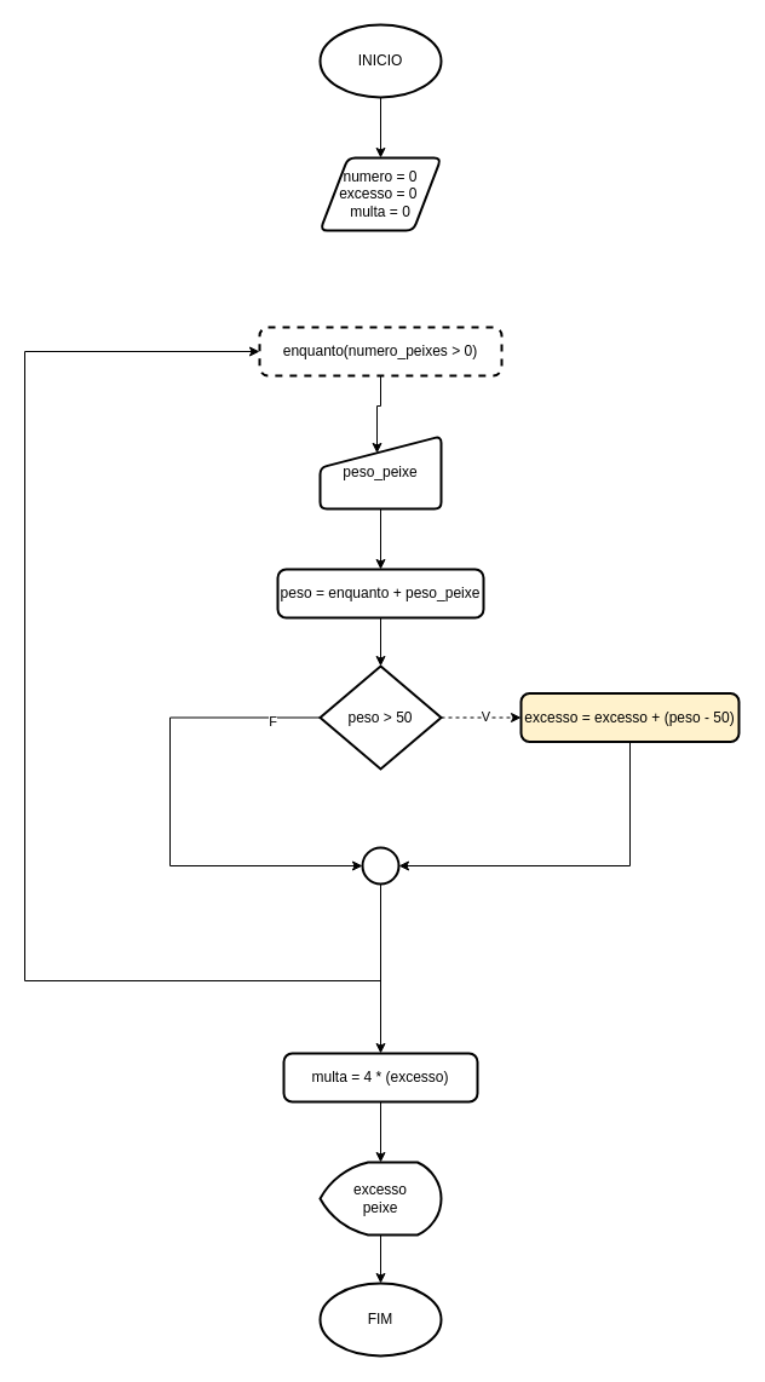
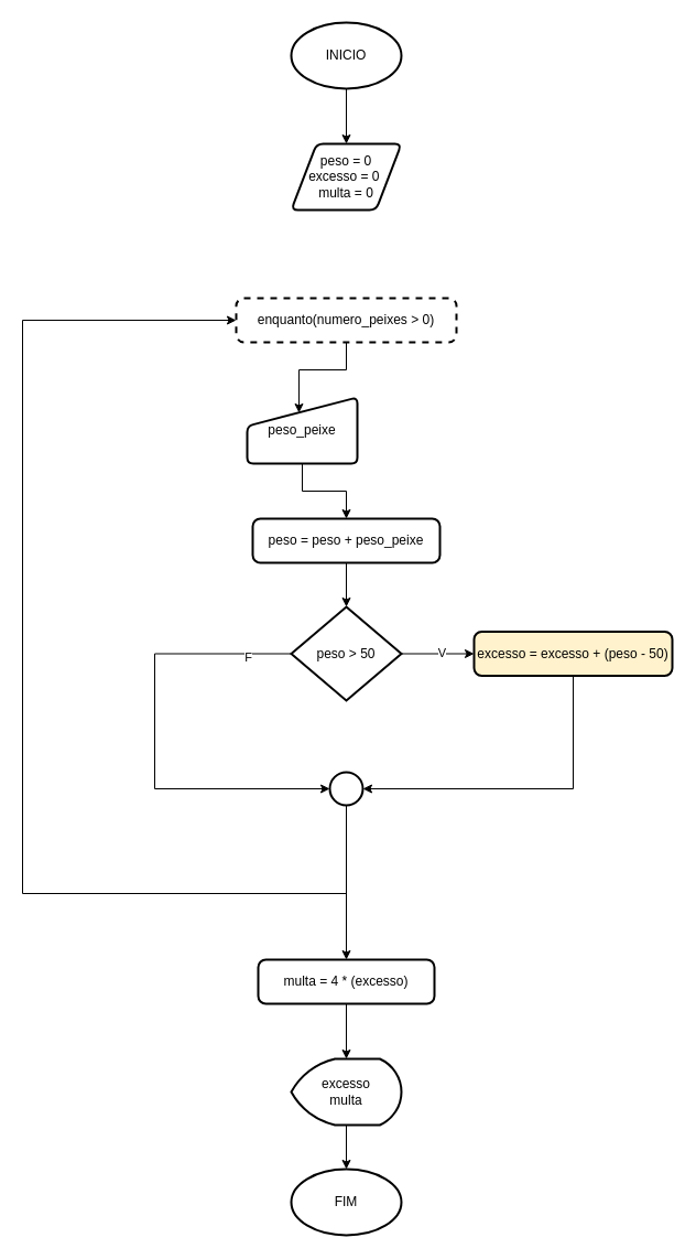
  <mxCell id="0" />
  <mxCell id="1" parent="0" />
  <mxCell id="2" style="edgeStyle=orthogonalEdgeStyle;rounded=0;orthogonalLoop=1;jettySize=auto;html=1;entryX=0.5;entryY=0;entryDx=0;entryDy=0;" edge="1" parent="1" source="3" target="5"><mxGeometry relative="1" as="geometry" /></mxCell>
  <mxCell id="3" value="INICIO" style="strokeWidth=2;html=1;shape=mxgraph.flowchart.start_1;whiteSpace=wrap;" vertex="1" parent="1"><mxGeometry x="264" y="20" width="100" height="60" as="geometry" /></mxCell>
  <mxCell id="4" value="FIM" style="strokeWidth=2;html=1;shape=mxgraph.flowchart.start_1;whiteSpace=wrap;" vertex="1" parent="1"><mxGeometry x="264" y="1060" width="100" height="60" as="geometry" /></mxCell>
- <mxCell id="5" value="numero = 0&lt;div&gt;excesso = 0&amp;nbsp;&lt;/div&gt;&lt;div&gt;multa = 0&lt;/div&gt;" style="shape=parallelogram;html=1;strokeWidth=2;perimeter=parallelogramPerimeter;whiteSpace=wrap;rounded=1;arcSize=12;size=0.23;" vertex="1" parent="1"><mxGeometry x="264" y="130" width="100" height="60" as="geometry" /></mxCell>
+ <mxCell id="5" value="peso = 0&lt;div&gt;excesso = 0&amp;nbsp;&lt;/div&gt;&lt;div&gt;multa = 0&lt;/div&gt;" style="shape=parallelogram;html=1;strokeWidth=2;perimeter=parallelogramPerimeter;whiteSpace=wrap;rounded=1;arcSize=12;size=0.23;" vertex="1" parent="1"><mxGeometry x="264" y="130" width="100" height="60" as="geometry" /></mxCell>
  <mxCell id="6" value="enquanto(numero_peixes &amp;gt; 0)" style="rounded=1;whiteSpace=wrap;html=1;absoluteArcSize=1;arcSize=14;strokeWidth=2;dashed=1;" vertex="1" parent="1"><mxGeometry x="214" y="270" width="200" height="40" as="geometry" /></mxCell>
  <mxCell id="7" style="edgeStyle=orthogonalEdgeStyle;rounded=0;orthogonalLoop=1;jettySize=auto;html=1;entryX=0.5;entryY=0;entryDx=0;entryDy=0;" edge="1" parent="1" source="8" target="10"><mxGeometry relative="1" as="geometry" /></mxCell>
- <mxCell id="8" value="peso_peixe" style="html=1;strokeWidth=2;shape=manualInput;whiteSpace=wrap;rounded=1;size=26;arcSize=11;" vertex="1" parent="1"><mxGeometry x="264" y="360" width="100" height="60" as="geometry" /></mxCell>
+ <mxCell id="8" value="peso_peixe" style="html=1;strokeWidth=2;shape=manualInput;whiteSpace=wrap;rounded=1;size=26;arcSize=11;" vertex="1" parent="1"><mxGeometry x="224" y="360" width="100" height="60" as="geometry" /></mxCell>
  <mxCell id="9" style="edgeStyle=orthogonalEdgeStyle;rounded=0;orthogonalLoop=1;jettySize=auto;html=1;entryX=0.47;entryY=0.233;entryDx=0;entryDy=0;entryPerimeter=0;" edge="1" parent="1" source="6" target="8"><mxGeometry relative="1" as="geometry" /></mxCell>
- <mxCell id="10" value="peso = enquanto + peso_peixe" style="rounded=1;whiteSpace=wrap;html=1;absoluteArcSize=1;arcSize=14;strokeWidth=2;" vertex="1" parent="1"><mxGeometry x="229" y="470" width="170" height="40" as="geometry" /></mxCell>
- <mxCell id="11" style="edgeStyle=orthogonalEdgeStyle;rounded=0;orthogonalLoop=1;jettySize=auto;html=1;entryX=0;entryY=0.5;entryDx=0;entryDy=0;dashed=1;" edge="1" parent="1" source="13" target="15"><mxGeometry relative="1" as="geometry" /></mxCell>
+ <mxCell id="10" value="peso = peso + peso_peixe" style="rounded=1;whiteSpace=wrap;html=1;absoluteArcSize=1;arcSize=14;strokeWidth=2;" vertex="1" parent="1"><mxGeometry x="229" y="470" width="170" height="40" as="geometry" /></mxCell>
+ <mxCell id="11" style="edgeStyle=orthogonalEdgeStyle;rounded=0;orthogonalLoop=1;jettySize=auto;html=1;entryX=0;entryY=0.5;entryDx=0;entryDy=0;" edge="1" parent="1" source="13" target="15"><mxGeometry relative="1" as="geometry" /></mxCell>
  <mxCell id="12" value="V" style="edgeLabel;html=1;align=center;verticalAlign=middle;resizable=0;points=[];" vertex="1" connectable="0" parent="11"><mxGeometry x="0.091" y="2" relative="1" as="geometry"><mxPoint y="1" as="offset" /></mxGeometry></mxCell>
  <mxCell id="13" value="peso &amp;gt; 50" style="strokeWidth=2;html=1;shape=mxgraph.flowchart.decision;whiteSpace=wrap;" vertex="1" parent="1"><mxGeometry x="264" y="550" width="100" height="85" as="geometry" /></mxCell>
  <mxCell id="14" style="edgeStyle=orthogonalEdgeStyle;rounded=0;orthogonalLoop=1;jettySize=auto;html=1;entryX=0.5;entryY=0;entryDx=0;entryDy=0;entryPerimeter=0;" edge="1" parent="1" source="10" target="13"><mxGeometry relative="1" as="geometry" /></mxCell>
  <mxCell id="15" value="excesso = excesso + (peso - 50)" style="rounded=1;whiteSpace=wrap;html=1;absoluteArcSize=1;arcSize=14;strokeWidth=2;fillColor=#fff2cc;" vertex="1" parent="1"><mxGeometry x="430" y="572.5" width="180" height="40" as="geometry" /></mxCell>
  <mxCell id="16" style="edgeStyle=orthogonalEdgeStyle;rounded=0;orthogonalLoop=1;jettySize=auto;html=1;entryX=0;entryY=0.5;entryDx=0;entryDy=0;" edge="1" parent="1" source="18" target="6"><mxGeometry relative="1" as="geometry"><Array as="points"><mxPoint x="314" y="810" /><mxPoint x="20" y="810" /><mxPoint x="20" y="290" /></Array></mxGeometry></mxCell>
  <mxCell id="17" style="edgeStyle=orthogonalEdgeStyle;rounded=0;orthogonalLoop=1;jettySize=auto;html=1;entryX=0.5;entryY=0;entryDx=0;entryDy=0;" edge="1" parent="1" source="18" target="22"><mxGeometry relative="1" as="geometry" /></mxCell>
  <mxCell id="18" value="" style="strokeWidth=2;html=1;shape=mxgraph.flowchart.start_2;whiteSpace=wrap;" vertex="1" parent="1"><mxGeometry x="299" y="700" width="30" height="30" as="geometry" /></mxCell>
  <mxCell id="19" style="edgeStyle=orthogonalEdgeStyle;rounded=0;orthogonalLoop=1;jettySize=auto;html=1;entryX=1;entryY=0.5;entryDx=0;entryDy=0;entryPerimeter=0;" edge="1" parent="1" source="15" target="18"><mxGeometry relative="1" as="geometry"><Array as="points"><mxPoint x="520" y="715" /></Array></mxGeometry></mxCell>
  <mxCell id="20" style="edgeStyle=orthogonalEdgeStyle;rounded=0;orthogonalLoop=1;jettySize=auto;html=1;entryX=0;entryY=0.5;entryDx=0;entryDy=0;entryPerimeter=0;" edge="1" parent="1" source="13" target="18"><mxGeometry relative="1" as="geometry"><Array as="points"><mxPoint x="140" y="593" /><mxPoint x="140" y="715" /></Array></mxGeometry></mxCell>
  <mxCell id="21" value="F" style="edgeLabel;html=1;align=center;verticalAlign=middle;resizable=0;points=[];" vertex="1" connectable="0" parent="20"><mxGeometry x="-0.803" y="3" relative="1" as="geometry"><mxPoint as="offset" /></mxGeometry></mxCell>
  <mxCell id="22" value="multa = 4 * (excesso)" style="rounded=1;whiteSpace=wrap;html=1;absoluteArcSize=1;arcSize=14;strokeWidth=2;" vertex="1" parent="1"><mxGeometry x="234" y="870" width="160" height="40" as="geometry" /></mxCell>
- <mxCell id="23" value="excesso&lt;div&gt;peixe&lt;/div&gt;" style="strokeWidth=2;html=1;shape=mxgraph.flowchart.display;whiteSpace=wrap;" vertex="1" parent="1"><mxGeometry x="264" y="960" width="100" height="60" as="geometry" /></mxCell>
+ <mxCell id="23" value="excesso&lt;div&gt;multa&lt;/div&gt;" style="strokeWidth=2;html=1;shape=mxgraph.flowchart.display;whiteSpace=wrap;" vertex="1" parent="1"><mxGeometry x="264" y="960" width="100" height="60" as="geometry" /></mxCell>
  <mxCell id="24" style="edgeStyle=orthogonalEdgeStyle;rounded=0;orthogonalLoop=1;jettySize=auto;html=1;entryX=0.5;entryY=0;entryDx=0;entryDy=0;entryPerimeter=0;" edge="1" parent="1" source="22" target="23"><mxGeometry relative="1" as="geometry" /></mxCell>
  <mxCell id="25" style="edgeStyle=orthogonalEdgeStyle;rounded=0;orthogonalLoop=1;jettySize=auto;html=1;entryX=0.5;entryY=0;entryDx=0;entryDy=0;entryPerimeter=0;" edge="1" parent="1" source="23" target="4"><mxGeometry relative="1" as="geometry" /></mxCell>
